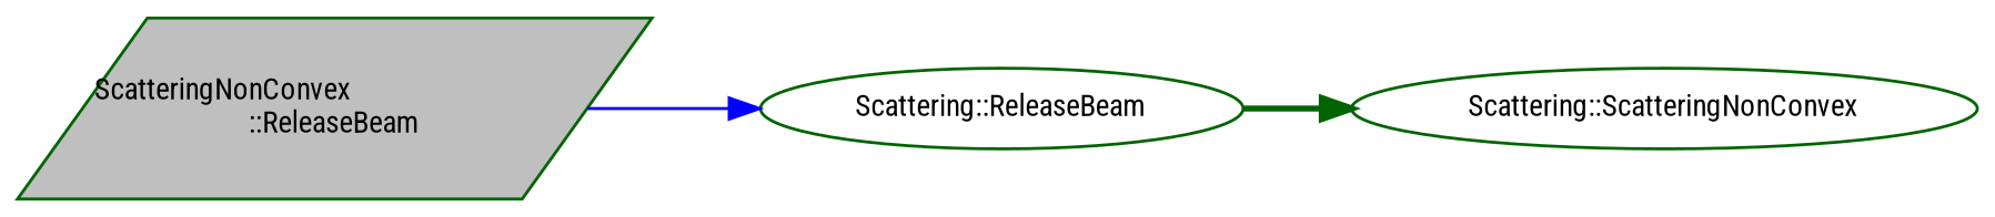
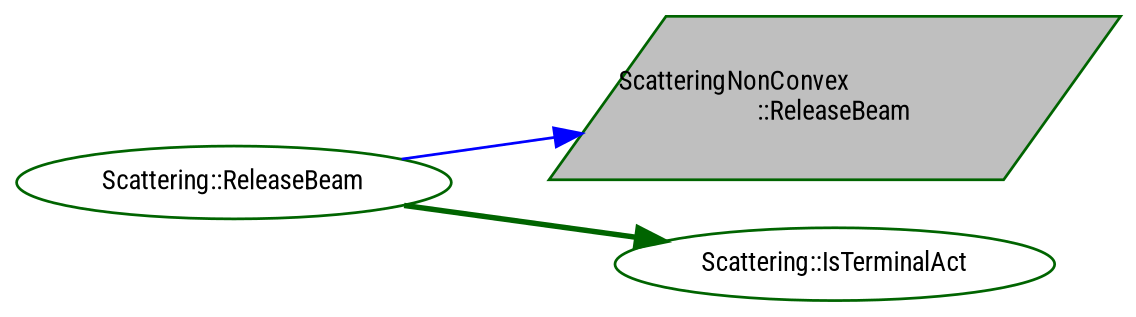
  digraph {
    fontname="Roboto Condensed"
    rankdir=LR
    node [color=darkgreen fillcolor=white fontname="Roboto Condensed" fontsize=10 shape=ellipse style=filled]
    edge [fontname="Roboto Condensed" fontsize=10 labelfontname=Helvetica labelfontsize=10]
    n1 [fillcolor=grey75 fontcolor=black height=0.2 label="ScatteringNonConvex\l::ReleaseBeam" shape=parallelogram width=0.4]
    n2 [height=0.2 label="Scattering::ReleaseBeam" width=0.4]
-   n3 [height=0.2 label="Scattering::ScatteringNonConvex" width=0.4]
-   n1 -> n2 [color=blue style=solid]
+   n3 [height=0.2 label="Scattering::IsTerminalAct" width=0.4]
+   n2 -> n1 [color=blue style=solid]
    n2 -> n3 [color=darkgreen style=bold]
  }
